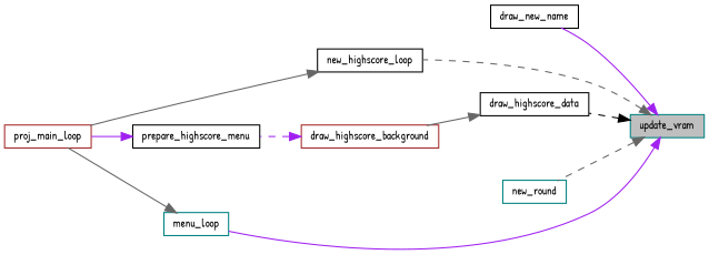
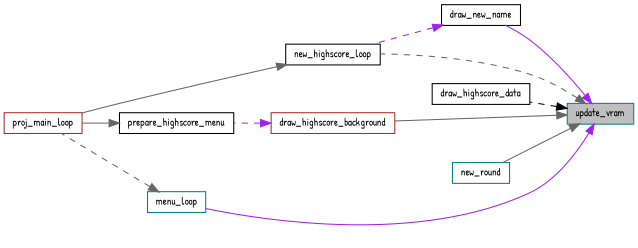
  digraph {
    fontname="Patrick Hand"
    rankdir=RL
    node [color=black fillcolor=white fontname="Patrick Hand" fontsize=10 shape=record style=filled]
    edge [color=purple dir=back fontname="Patrick Hand" fontsize=10 labelfontname=Helvetica labelfontsize=10 style=solid]
    n1 [color=teal fillcolor=grey75 fontcolor=black height=0.2 label=update_vram width=0.4]
    n2 [height=0.2 label=draw_highscore_data width=0.4]
    n3 [height=0.2 label=draw_new_name width=0.4]
    n4 [height=0.2 label=new_highscore_loop width=0.4]
    n5 [color=teal height=0.2 label=menu_loop width=0.4]
    n6 [color=teal height=0.2 label=new_round width=0.4]
    n7 [color=brown height=0.2 label=draw_highscore_background width=0.4]
    n8 [color=brown height=0.2 label=proj_main_loop width=0.4]
    n9 [height=0.2 label=prepare_highscore_menu width=0.4]
    n1 -> n2 [color=black style=dashed]
    n1 -> n3
    n1 -> n4 [color=gray40 style=dashed]
    n1 -> n5
-   n1 -> n6 [color=gray40 style=dashed]
-   n2 -> n7 [color=gray40]
+   n1 -> n6 [color=gray40]
+   n1 -> n7 [color=gray40]
+   n3 -> n4 [style=dashed]
    n4 -> n8 [color=gray40]
-   n5 -> n8 [color=gray40]
+   n5 -> n8 [color=gray40 style=dashed]
    n7 -> n9 [style=dashed]
-   n9 -> n8
+   n9 -> n8 [color=gray40]
  }
